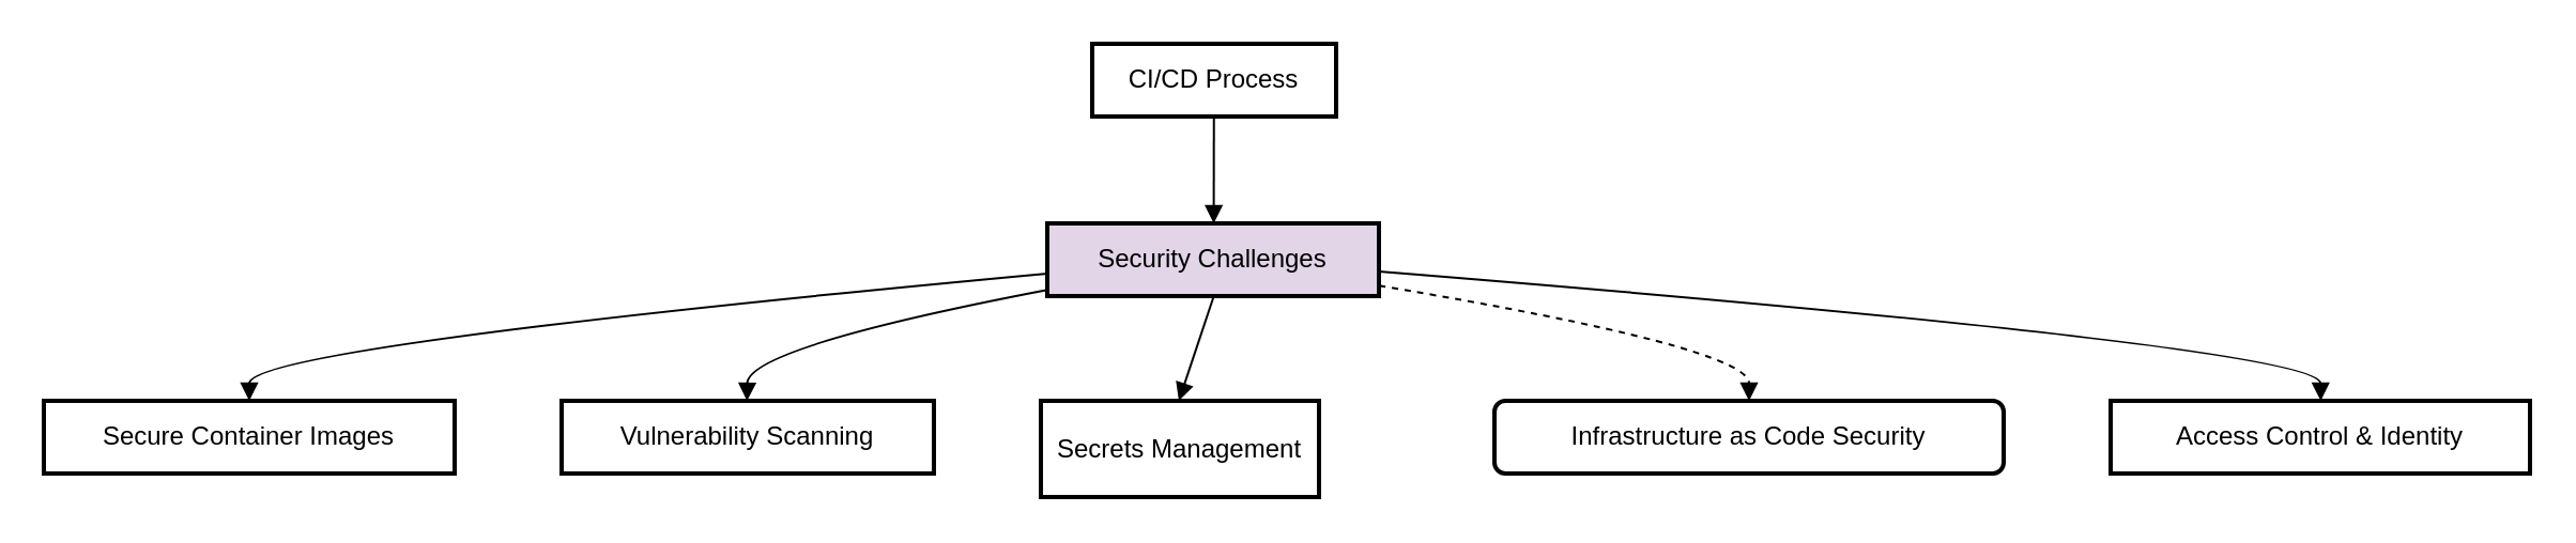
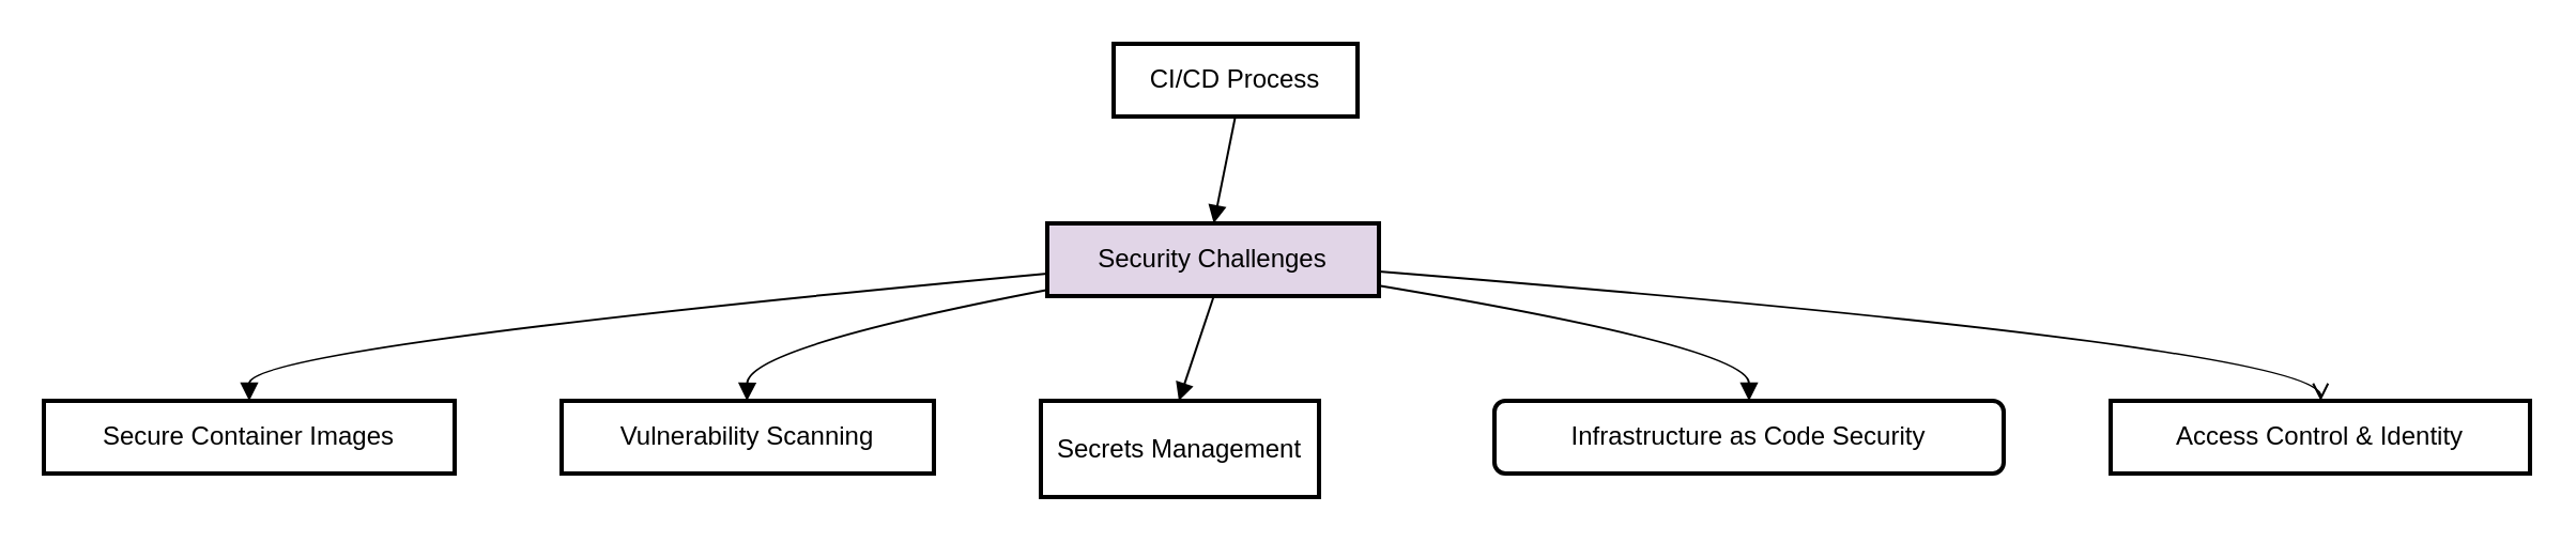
  <mxCell id="0" />
  <mxCell id="1" parent="0" />
- <mxCell id="2" value="CI/CD Process" style="whiteSpace=wrap;strokeWidth=2;" vertex="1" parent="1"><mxGeometry x="510" width="114" height="34" as="geometry" y="20" /></mxCell>
+ <mxCell id="2" value="CI/CD Process" style="whiteSpace=wrap;strokeWidth=2;" vertex="1" parent="1"><mxGeometry x="520" y="20" width="114" height="34" as="geometry" /></mxCell>
  <mxCell id="3" value="Security Challenges" style="whiteSpace=wrap;strokeWidth=2;fillColor=#e1d5e7;" vertex="1" parent="1"><mxGeometry x="489" y="104" width="155" height="34" as="geometry" /></mxCell>
  <mxCell id="4" value="Secure Container Images" style="whiteSpace=wrap;strokeWidth=2;" vertex="1" parent="1"><mxGeometry y="187" width="192" height="34" as="geometry" x="20" /></mxCell>
  <mxCell id="5" value="Vulnerability Scanning" style="whiteSpace=wrap;strokeWidth=2;" vertex="1" parent="1"><mxGeometry x="262" y="187" width="174" height="34" as="geometry" /></mxCell>
  <mxCell id="6" value="Secrets Management" style="whiteSpace=wrap;strokeWidth=2;" vertex="1" parent="1"><mxGeometry x="486" y="187" width="130" height="45" as="geometry" /></mxCell>
  <mxCell id="7" value="Infrastructure as Code Security" style="whiteSpace=wrap;strokeWidth=2;rounded=1;" vertex="1" parent="1"><mxGeometry x="698" y="187" width="238" height="34" as="geometry" /></mxCell>
  <mxCell id="8" value="Access Control &amp; Identity" style="whiteSpace=wrap;strokeWidth=2;" vertex="1" parent="1"><mxGeometry x="986" y="187" width="196" height="34" as="geometry" /></mxCell>
  <mxCell id="9" value="" style="curved=1;startArrow=none;endArrow=block;exitX=0.499;exitY=0.985;entryX=0.502;entryY=-0.015;" edge="1" parent="1" source="2" target="3"><mxGeometry relative="1" as="geometry"><Array as="points" /></mxGeometry></mxCell>
  <mxCell id="10" value="" style="curved=1;startArrow=none;endArrow=block;exitX=0.003;exitY=0.689;entryX=0.5;entryY=0;" edge="1" parent="1" source="3" target="4"><mxGeometry relative="1" as="geometry"><Array as="points"><mxPoint x="116" y="162" /></Array></mxGeometry></mxCell>
  <mxCell id="11" value="" style="curved=1;startArrow=none;endArrow=block;exitX=0.003;exitY=0.914;entryX=0.498;entryY=0;" edge="1" parent="1" source="3" target="5"><mxGeometry relative="1" as="geometry"><Array as="points"><mxPoint x="349" y="162" /></Array></mxGeometry></mxCell>
  <mxCell id="12" value="" style="curved=1;startArrow=none;endArrow=block;exitX=0.502;exitY=0.971;entryX=0.496;entryY=0;" edge="1" parent="1" source="3" target="6"><mxGeometry relative="1" as="geometry"><Array as="points" /></mxGeometry></mxCell>
- <mxCell id="13" value="" style="curved=1;startArrow=none;endArrow=block;exitX=1.002;exitY=0.858;entryX=0.5;entryY=0;dashed=1;" edge="1" parent="1" source="3" target="7"><mxGeometry relative="1" as="geometry"><Array as="points"><mxPoint x="817" y="162" /></Array></mxGeometry></mxCell>
- <mxCell id="14" value="" style="curved=1;startArrow=none;endArrow=block;exitX=1.002;exitY=0.662;entryX=0.501;entryY=0;" edge="1" parent="1" source="3" target="8"><mxGeometry relative="1" as="geometry"><Array as="points"><mxPoint x="1084" y="162" /></Array></mxGeometry></mxCell>
+ <mxCell id="13" value="" style="curved=1;startArrow=none;endArrow=block;exitX=1.002;exitY=0.858;entryX=0.5;entryY=0;" edge="1" parent="1" source="3" target="7"><mxGeometry relative="1" as="geometry"><Array as="points"><mxPoint x="817" y="162" /></Array></mxGeometry></mxCell>
+ <mxCell id="14" value="" style="curved=1;startArrow=none;endArrow=open;exitX=1.002;exitY=0.662;entryX=0.501;entryY=0;" edge="1" parent="1" source="3" target="8"><mxGeometry relative="1" as="geometry"><Array as="points"><mxPoint x="1084" y="162" /></Array></mxGeometry></mxCell>
